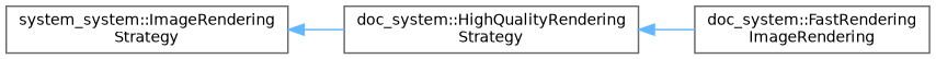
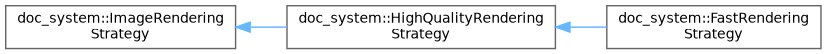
  digraph {
    rankdir=LR
    node [color=grey40 fillcolor=white fontname=Helvetica fontsize=10 shape=box style=filled]
    edge [color=steelblue1 dir=back fontname=Helvetica fontsize=10 labelfontname=Helvetica labelfontsize=10 style=solid]
-   n1 [height=0.2 label="system_system::ImageRendering\lStrategy" width=0.4]
+   n1 [height=0.2 label="doc_system::ImageRendering\lStrategy" width=0.4]
    n2 [height=0.2 label="doc_system::HighQualityRendering\lStrategy" width=0.4]
-   n3 [height=0.2 label="doc_system::FastRendering\lImageRendering" width=0.4]
+   n3 [height=0.2 label="doc_system::FastRendering\lStrategy" width=0.4]
    n1 -> n2
    n2 -> n3
  }
